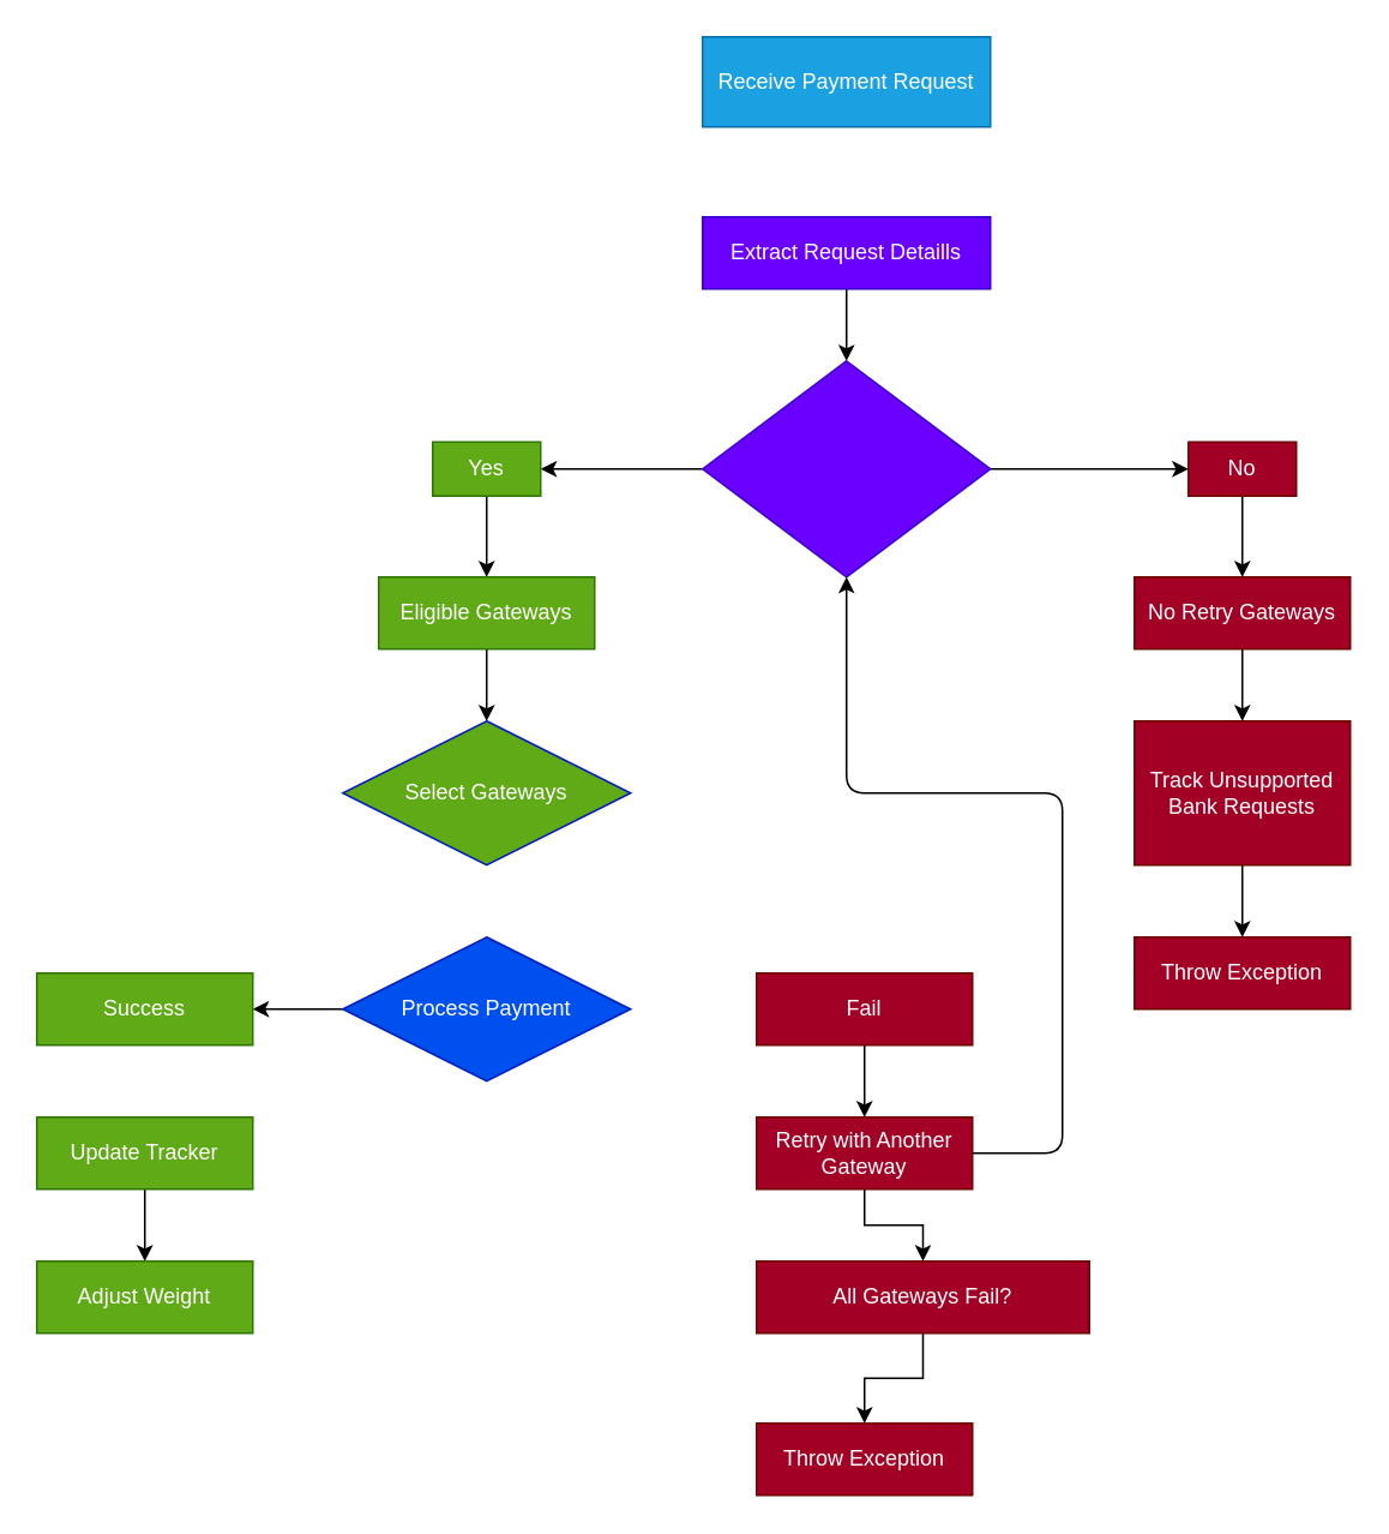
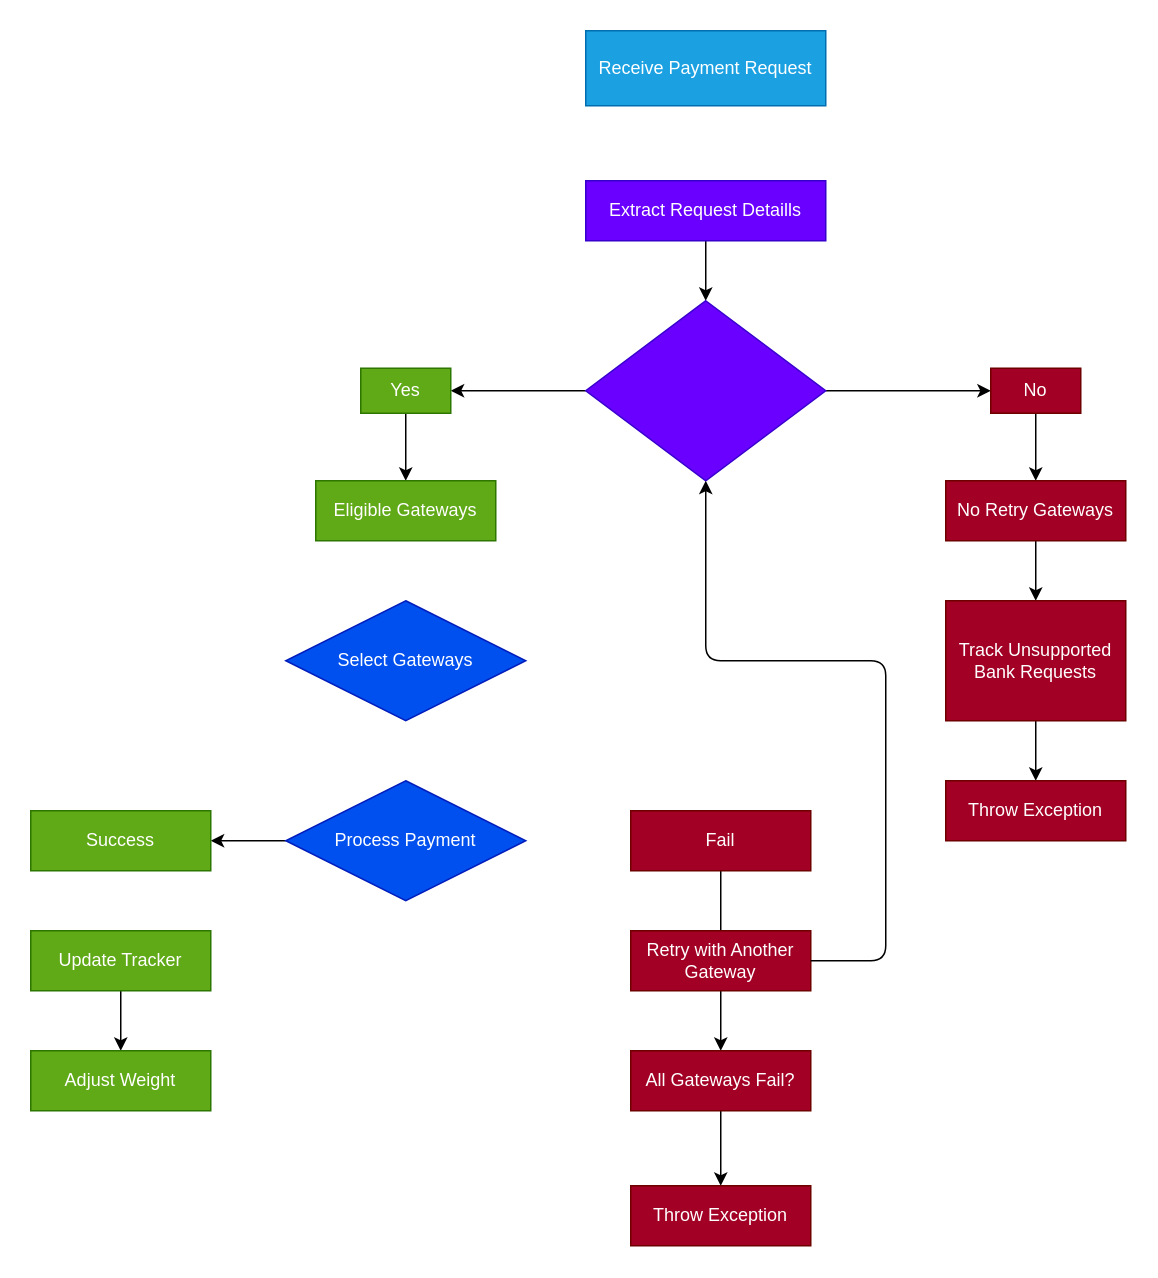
  <mxCell id="0" />
  <mxCell id="1" parent="0" />
  <mxCell id="2" value="Receive Payment Request" style="text;html=1;align=center;verticalAlign=middle;whiteSpace=wrap;rounded=0;fillColor=#1ba1e2;strokeColor=#006EAF;fontColor=#ffffff;" parent="1" vertex="1"><mxGeometry x="390" y="20" width="160" height="50" as="geometry" /></mxCell>
  <mxCell id="3" value="" style="edgeStyle=orthogonalEdgeStyle;rounded=0;orthogonalLoop=1;jettySize=auto;html=1;" parent="1" source="4" target="7" edge="1"><mxGeometry relative="1" as="geometry" /></mxCell>
  <mxCell id="4" value="Extract Request Detaills" style="text;html=1;align=center;verticalAlign=middle;whiteSpace=wrap;rounded=0;fillColor=#6a00ff;fontColor=#ffffff;strokeColor=#3700CC;" parent="1" vertex="1"><mxGeometry x="390" y="120" width="160" height="40" as="geometry" /></mxCell>
  <mxCell id="5" value="" style="edgeStyle=orthogonalEdgeStyle;rounded=0;orthogonalLoop=1;jettySize=auto;html=1;" parent="1" source="7" target="11" edge="1"><mxGeometry relative="1" as="geometry" /></mxCell>
  <mxCell id="6" value="" style="edgeStyle=orthogonalEdgeStyle;rounded=0;orthogonalLoop=1;jettySize=auto;html=1;" parent="1" source="7" target="9" edge="1"><mxGeometry relative="1" as="geometry" /></mxCell>
  <mxCell id="7" value="" style="rhombus;whiteSpace=wrap;html=1;fillColor=#6a00ff;fontColor=#ffffff;strokeColor=#3700CC;" parent="1" vertex="1"><mxGeometry x="390" y="200" width="160" height="120" as="geometry" /></mxCell>
  <mxCell id="8" value="" style="edgeStyle=orthogonalEdgeStyle;rounded=0;orthogonalLoop=1;jettySize=auto;html=1;" parent="1" source="9" target="13" edge="1"><mxGeometry relative="1" as="geometry" /></mxCell>
  <mxCell id="9" value="No" style="text;html=1;align=center;verticalAlign=middle;whiteSpace=wrap;rounded=0;fillColor=#a20025;strokeColor=#6F0000;fontColor=#ffffff;" parent="1" vertex="1"><mxGeometry x="660" y="245" width="60" height="30" as="geometry" /></mxCell>
  <mxCell id="10" value="" style="edgeStyle=orthogonalEdgeStyle;rounded=0;orthogonalLoop=1;jettySize=auto;html=1;" parent="1" source="11" target="18" edge="1"><mxGeometry relative="1" as="geometry" /></mxCell>
  <mxCell id="11" value="Yes" style="text;html=1;align=center;verticalAlign=middle;whiteSpace=wrap;rounded=0;fillColor=#60a917;fontColor=#ffffff;strokeColor=#2D7600;" parent="1" vertex="1"><mxGeometry x="240" y="245" width="60" height="30" as="geometry" /></mxCell>
  <mxCell id="12" value="" style="edgeStyle=orthogonalEdgeStyle;rounded=0;orthogonalLoop=1;jettySize=auto;html=1;" parent="1" source="13" target="15" edge="1"><mxGeometry relative="1" as="geometry" /></mxCell>
  <mxCell id="13" value="No Retry Gateways" style="text;html=1;align=center;verticalAlign=middle;whiteSpace=wrap;rounded=0;fillColor=#a20025;strokeColor=#6F0000;fontColor=#ffffff;" parent="1" vertex="1"><mxGeometry x="630" y="320" width="120" height="40" as="geometry" /></mxCell>
  <mxCell id="14" style="edgeStyle=none;html=1;exitX=0.5;exitY=1;exitDx=0;exitDy=0;entryX=0.5;entryY=0;entryDx=0;entryDy=0;" edge="1" parent="1" source="15" target="16"><mxGeometry relative="1" as="geometry" /></mxCell>
  <mxCell id="15" value="Track Unsupported Bank Requests" style="text;html=1;align=center;verticalAlign=middle;whiteSpace=wrap;rounded=0;fillColor=#a20025;strokeColor=#6F0000;fontColor=#ffffff;" parent="1" vertex="1"><mxGeometry x="630" y="400" width="120" height="80" as="geometry" /></mxCell>
  <mxCell id="16" value="Throw Exception" style="text;html=1;align=center;verticalAlign=middle;whiteSpace=wrap;rounded=0;fillColor=#a20025;strokeColor=#6F0000;fontColor=#ffffff;" parent="1" vertex="1"><mxGeometry x="630" y="520" width="120" height="40" as="geometry" /></mxCell>
- <mxCell id="17" value="" style="edgeStyle=orthogonalEdgeStyle;rounded=0;orthogonalLoop=1;jettySize=auto;html=1;" parent="1" source="18" target="19" edge="1"><mxGeometry relative="1" as="geometry" /></mxCell>
  <mxCell id="18" value="Eligible Gateways" style="text;html=1;align=center;verticalAlign=middle;whiteSpace=wrap;rounded=0;fillColor=#60a917;strokeColor=#2D7600;fontColor=#ffffff;" parent="1" vertex="1"><mxGeometry x="210" y="320" width="120" height="40" as="geometry" /></mxCell>
- <mxCell id="19" value="Select Gateways" style="rhombus;whiteSpace=wrap;html=1;fillColor=#60a917;fontColor=#ffffff;strokeColor=#001DBC;" parent="1" vertex="1"><mxGeometry x="190" y="400" width="160" height="80" as="geometry" /></mxCell>
+ <mxCell id="19" value="Select Gateways" style="rhombus;whiteSpace=wrap;html=1;fillColor=#0050ef;fontColor=#ffffff;strokeColor=#001DBC;" parent="1" vertex="1"><mxGeometry x="190" y="400" width="160" height="80" as="geometry" /></mxCell>
  <mxCell id="20" value="" style="edgeStyle=orthogonalEdgeStyle;rounded=0;orthogonalLoop=1;jettySize=auto;html=1;" parent="1" source="21" target="22" edge="1"><mxGeometry relative="1" as="geometry" /></mxCell>
  <mxCell id="21" value="Process Payment" style="rhombus;whiteSpace=wrap;html=1;fillColor=#0050ef;fontColor=#ffffff;strokeColor=#001DBC;" parent="1" vertex="1"><mxGeometry x="190" y="520" width="160" height="80" as="geometry" /></mxCell>
  <mxCell id="22" value="Success" style="text;html=1;align=center;verticalAlign=middle;whiteSpace=wrap;rounded=0;fillColor=#60a917;strokeColor=#2D7600;fontColor=#ffffff;" parent="1" vertex="1"><mxGeometry x="20" y="540" width="120" height="40" as="geometry" /></mxCell>
- <mxCell id="23" value="" style="edgeStyle=orthogonalEdgeStyle;rounded=0;orthogonalLoop=1;jettySize=auto;html=1;" parent="1" source="24" target="29" edge="1"><mxGeometry relative="1" as="geometry" /></mxCell>
+ <mxCell id="23" value="" style="edgeStyle=orthogonalEdgeStyle;rounded=0;orthogonalLoop=1;jettySize=auto;html=1;endArrow=none;" parent="1" source="24" target="29" edge="1"><mxGeometry relative="1" as="geometry" /></mxCell>
  <mxCell id="24" value="Fail" style="text;html=1;align=center;verticalAlign=middle;whiteSpace=wrap;rounded=0;fillColor=#a20025;strokeColor=#6F0000;fontColor=#ffffff;" parent="1" vertex="1"><mxGeometry x="420" y="540" width="120" height="40" as="geometry" /></mxCell>
  <mxCell id="25" value="" style="edgeStyle=orthogonalEdgeStyle;rounded=0;orthogonalLoop=1;jettySize=auto;html=1;" parent="1" source="26" target="27" edge="1"><mxGeometry relative="1" as="geometry" /></mxCell>
  <mxCell id="26" value="Update Tracker" style="text;html=1;align=center;verticalAlign=middle;whiteSpace=wrap;rounded=0;fillColor=#60a917;strokeColor=#2D7600;fontColor=#ffffff;" parent="1" vertex="1"><mxGeometry x="20" y="620" width="120" height="40" as="geometry" /></mxCell>
  <mxCell id="27" value="Adjust Weight" style="text;html=1;align=center;verticalAlign=middle;whiteSpace=wrap;rounded=0;fillColor=#60a917;strokeColor=#2D7600;fontColor=#ffffff;" parent="1" vertex="1"><mxGeometry x="20" y="700" width="120" height="40" as="geometry" /></mxCell>
  <mxCell id="28" value="" style="edgeStyle=orthogonalEdgeStyle;rounded=0;orthogonalLoop=1;jettySize=auto;html=1;" parent="1" source="29" target="32" edge="1"><mxGeometry relative="1" as="geometry" /></mxCell>
  <mxCell id="29" value="Retry with Another Gateway" style="text;html=1;align=center;verticalAlign=middle;whiteSpace=wrap;rounded=0;fillColor=#a20025;strokeColor=#6F0000;fontColor=#ffffff;" parent="1" vertex="1"><mxGeometry x="420" y="620" width="120" height="40" as="geometry" /></mxCell>
  <mxCell id="30" value="" style="edgeStyle=orthogonalEdgeStyle;rounded=0;orthogonalLoop=1;jettySize=auto;html=1;" parent="1" source="32" target="33" edge="1"><mxGeometry relative="1" as="geometry" /></mxCell>
  <mxCell id="31" style="edgeStyle=none;html=1;entryX=0.5;entryY=1;entryDx=0;entryDy=0;exitX=1;exitY=0.5;exitDx=0;exitDy=0;" edge="1" parent="1" source="29" target="7"><mxGeometry relative="1" as="geometry"><Array as="points"><mxPoint x="590" y="640" /><mxPoint x="590" y="440" /><mxPoint x="470" y="440" /></Array></mxGeometry></mxCell>
- <mxCell id="32" value="All Gateways Fail?" style="text;html=1;align=center;verticalAlign=middle;whiteSpace=wrap;rounded=0;fillColor=#a20025;strokeColor=#6F0000;fontColor=#ffffff;" parent="1" vertex="1"><mxGeometry x="420" y="700" width="185" height="40" as="geometry" /></mxCell>
+ <mxCell id="32" value="All Gateways Fail?" style="text;html=1;align=center;verticalAlign=middle;whiteSpace=wrap;rounded=0;fillColor=#a20025;strokeColor=#6F0000;fontColor=#ffffff;" parent="1" vertex="1"><mxGeometry x="420" y="700" width="120" height="40" as="geometry" /></mxCell>
  <mxCell id="33" value="Throw Exception" style="text;html=1;align=center;verticalAlign=middle;whiteSpace=wrap;rounded=0;fillColor=#a20025;strokeColor=#6F0000;fontColor=#ffffff;" parent="1" vertex="1"><mxGeometry x="420" y="790" width="120" height="40" as="geometry" /></mxCell>
